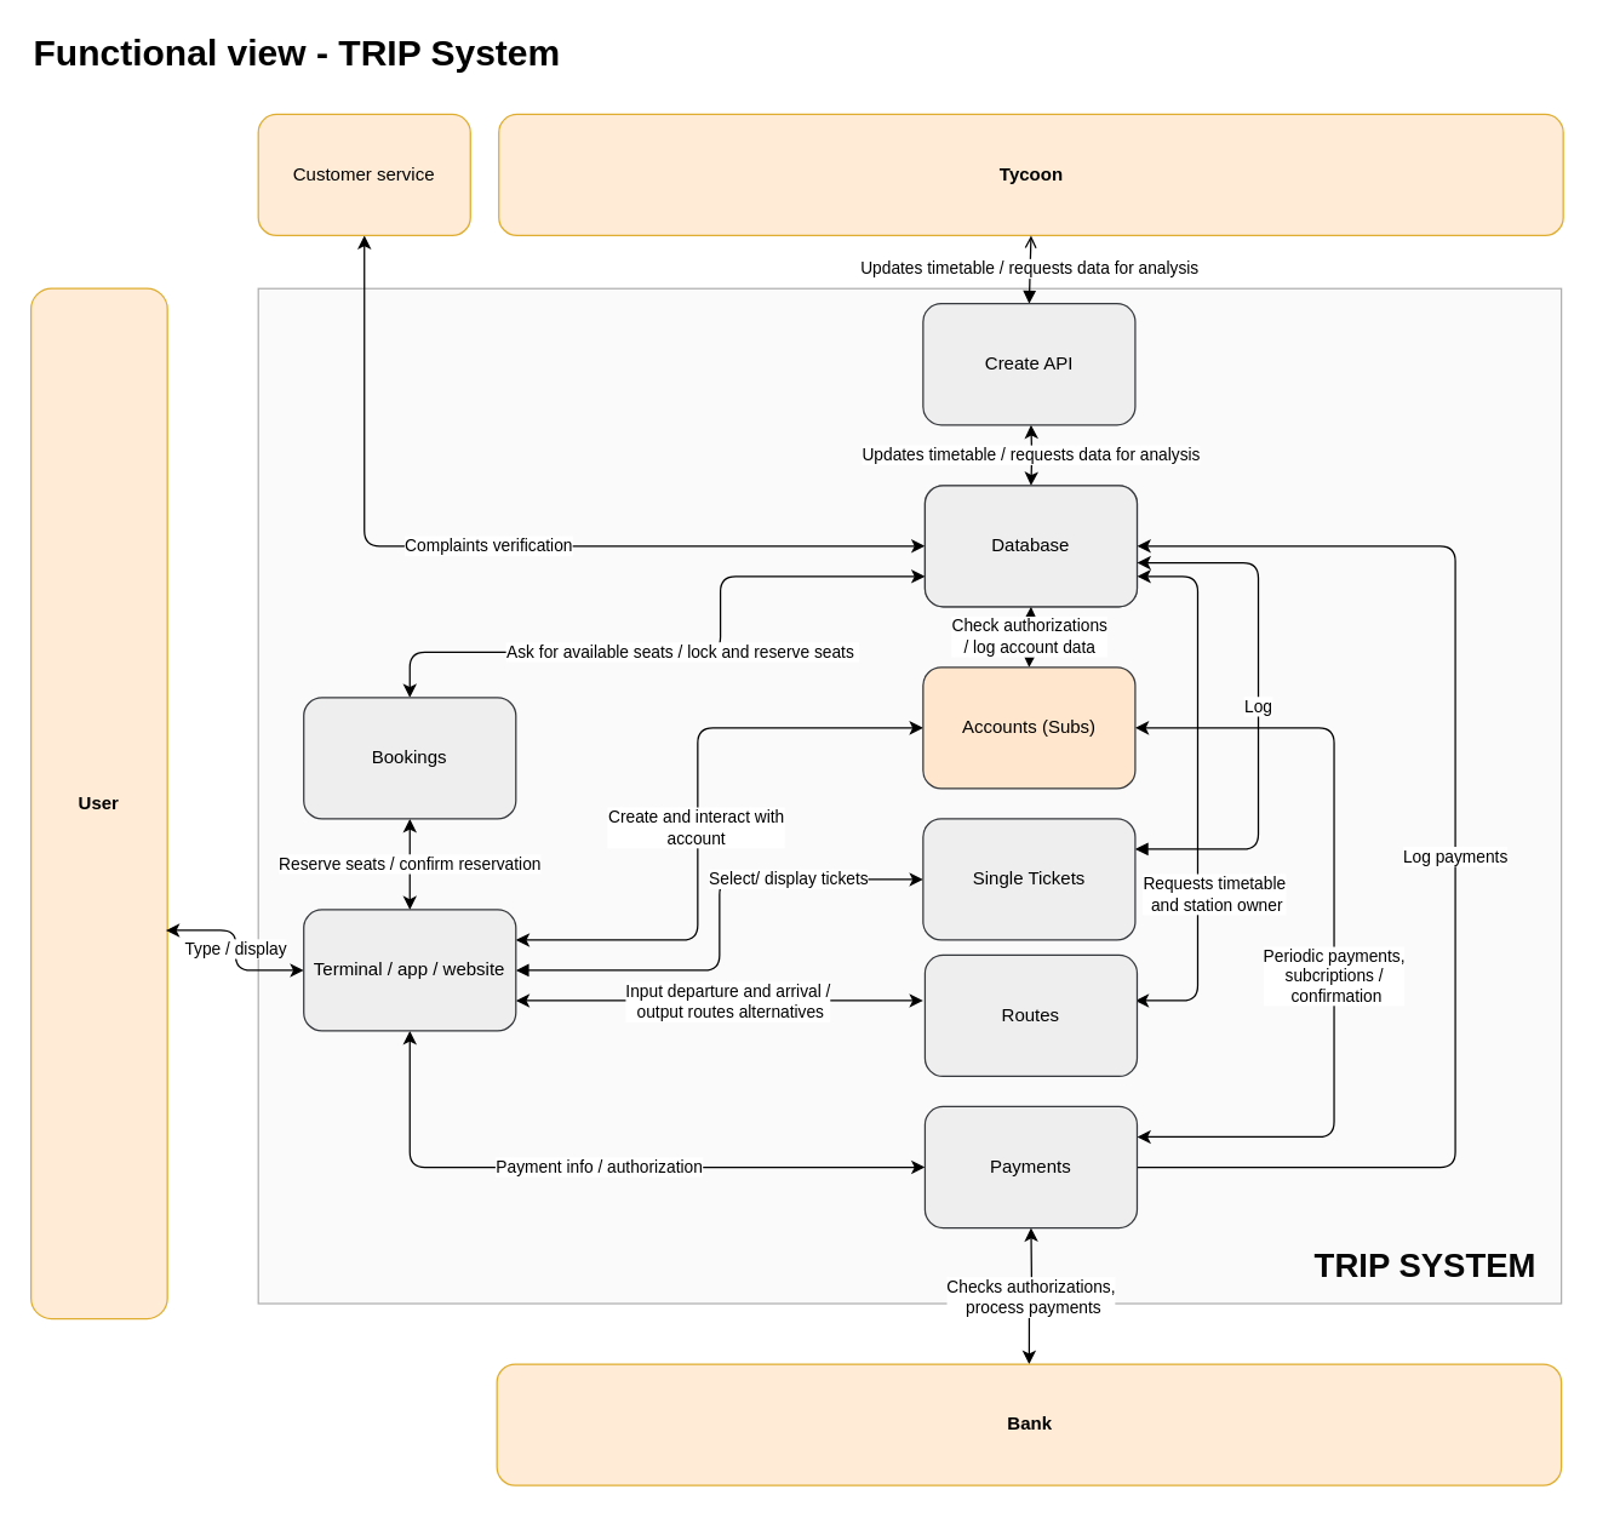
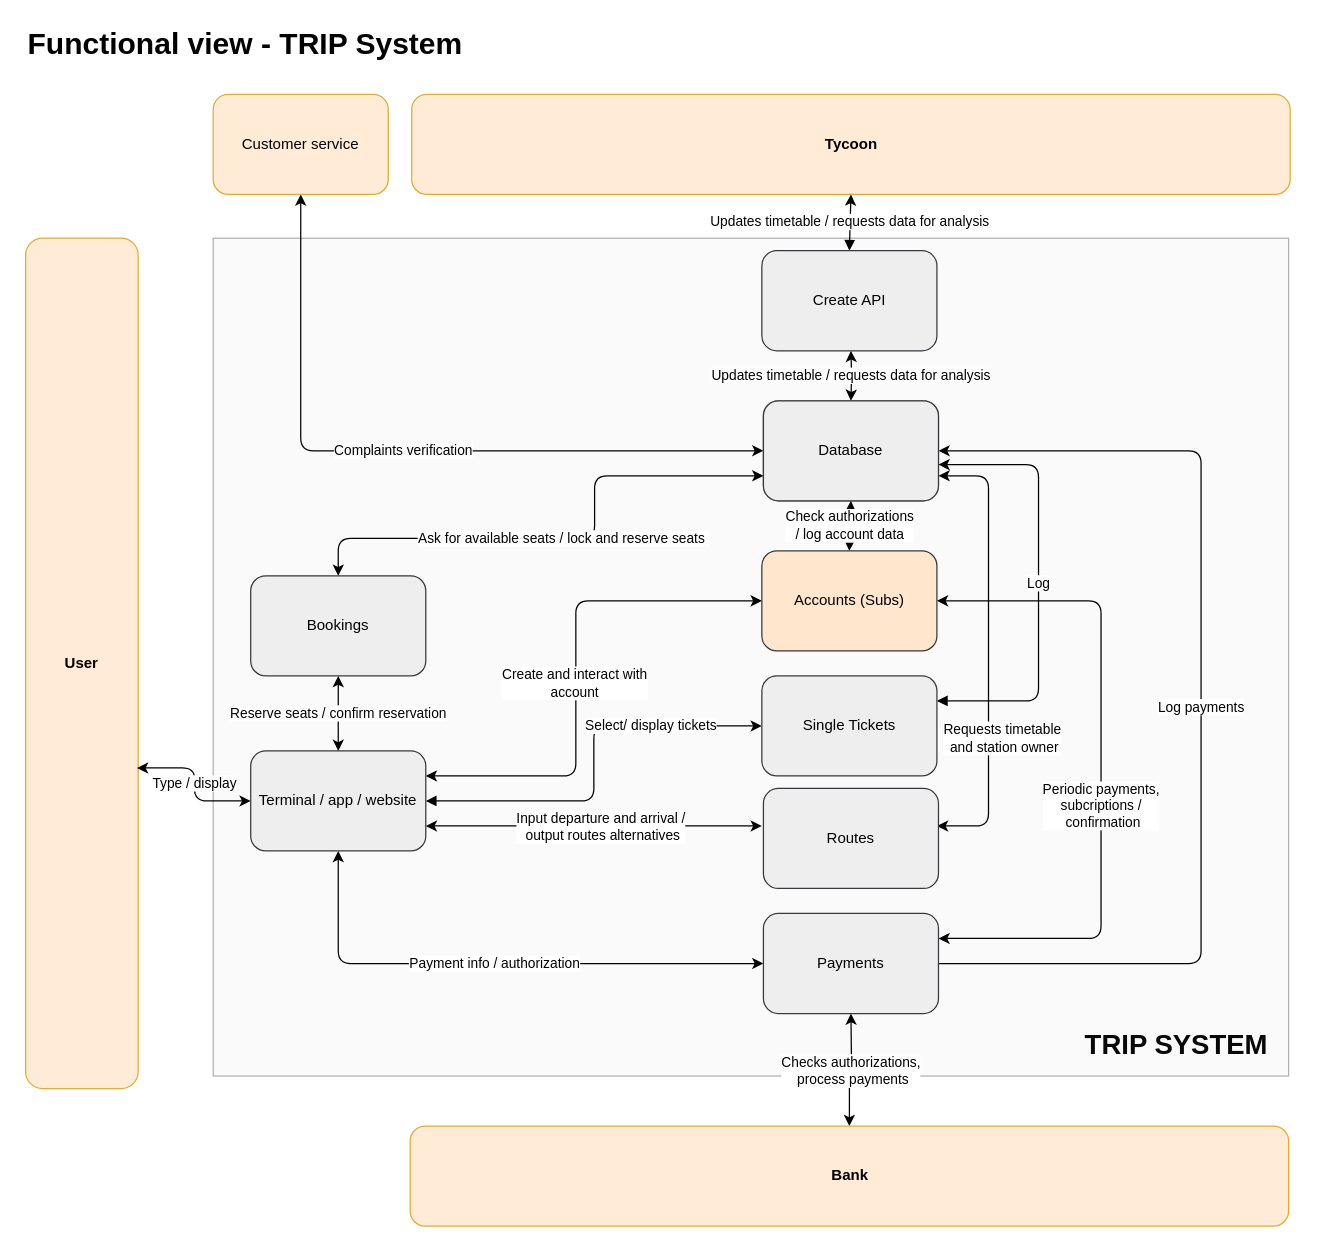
  <mxCell id="0" />
  <mxCell id="1" parent="0" />
  <mxCell id="2" value="" style="whiteSpace=wrap;html=1;shadow=0;glass=0;sketch=0;opacity=50;fillColor=#f5f5f5;strokeColor=#666666;fontColor=#333333;" parent="1" vertex="1"><mxGeometry x="170" y="190" width="860" height="670" as="geometry" /></mxCell>
  <mxCell id="3" value="&lt;b&gt;User&lt;/b&gt;" style="rounded=1;whiteSpace=wrap;html=1;fillColor=#ffe6cc;strokeColor=#d79b00;opacity=80;" parent="1" vertex="1"><mxGeometry x="20" y="190" width="90" height="680" as="geometry" /></mxCell>
  <mxCell id="4" value="Complaints verification" style="edgeStyle=orthogonalEdgeStyle;html=1;exitX=0;exitY=0.5;exitDx=0;exitDy=0;entryX=0.5;entryY=1;entryDx=0;entryDy=0;endArrow=classic;endFill=1;startArrow=classic;startFill=1;" parent="1" source="5" target="24" edge="1"><mxGeometry relative="1" as="geometry"><mxPoint as="offset" /></mxGeometry></mxCell>
  <mxCell id="5" value="Database" style="rounded=1;whiteSpace=wrap;html=1;fillColor=#f5f5f5;strokeColor=#666666;gradientColor=#b3b3b3;" parent="1" vertex="1"><mxGeometry x="610" y="320" width="140" height="80" as="geometry" /></mxCell>
  <mxCell id="6" value="Reserve seats / confirm reservation" style="edgeStyle=orthogonalEdgeStyle;html=1;exitX=0.5;exitY=0;exitDx=0;exitDy=0;entryX=0.5;entryY=1;entryDx=0;entryDy=0;startArrow=classic;startFill=1;" parent="1" source="14" target="16" edge="1"><mxGeometry relative="1" as="geometry"><mxPoint as="offset" /></mxGeometry></mxCell>
  <mxCell id="7" value="Payment info / authorization" style="edgeStyle=orthogonalEdgeStyle;html=1;exitX=0.5;exitY=1;exitDx=0;exitDy=0;entryX=0;entryY=0.5;entryDx=0;entryDy=0;startArrow=classic;startFill=1;" parent="1" source="14" edge="1"><mxGeometry relative="1" as="geometry"><Array as="points"><mxPoint x="270" y="770" /></Array><mxPoint x="610" y="770" as="targetPoint" /></mxGeometry></mxCell>
  <mxCell id="8" style="edgeStyle=orthogonalEdgeStyle;html=1;exitX=1;exitY=0.75;exitDx=0;exitDy=0;entryX=0;entryY=0.5;entryDx=0;entryDy=0;startArrow=classic;startFill=1;" parent="1" source="14" edge="1"><mxGeometry relative="1" as="geometry"><mxPoint x="608.75" y="660" as="targetPoint" /></mxGeometry></mxCell>
  <mxCell id="9" value="Input departure and arrival /&lt;br&gt;&amp;nbsp;output routes alternatives" style="edgeLabel;html=1;align=center;verticalAlign=middle;resizable=0;points=[];overflow=visible;perimeter=rectanglePerimeter;container=0;imageAspect=1;" parent="8" vertex="1" connectable="0"><mxGeometry x="0.548" y="1" relative="1" as="geometry"><mxPoint x="-68" y="1" as="offset" /></mxGeometry></mxCell>
  <mxCell id="10" style="edgeStyle=orthogonalEdgeStyle;html=1;exitX=1;exitY=0.25;exitDx=0;exitDy=0;entryX=0;entryY=0.5;entryDx=0;entryDy=0;startArrow=classic;startFill=1;" parent="1" source="14" target="32" edge="1"><mxGeometry relative="1" as="geometry"><Array as="points"><mxPoint x="460" y="620" /><mxPoint x="460" y="480" /></Array></mxGeometry></mxCell>
  <mxCell id="11" value="Create and interact with &lt;br&gt;account&lt;br&gt;" style="edgeLabel;html=1;align=center;verticalAlign=middle;resizable=0;points=[];" parent="10" vertex="1" connectable="0"><mxGeometry x="0.059" y="2" relative="1" as="geometry"><mxPoint y="21" as="offset" /></mxGeometry></mxCell>
  <mxCell id="12" value="Type / display" style="html=1;exitX=0;exitY=0.5;exitDx=0;exitDy=0;entryX=0.989;entryY=0.623;entryDx=0;entryDy=0;entryPerimeter=0;edgeStyle=orthogonalEdgeStyle;startArrow=classic;startFill=1;" parent="1" source="14" target="3" edge="1"><mxGeometry relative="1" as="geometry"><mxPoint x="140" y="640" as="targetPoint" /></mxGeometry></mxCell>
  <mxCell id="13" value="Select/ display tickets" style="edgeStyle=orthogonalEdgeStyle;html=1;exitX=1;exitY=0.5;exitDx=0;exitDy=0;startArrow=block;startFill=1;" parent="1" source="14" target="34" edge="1"><mxGeometry x="0.46" relative="1" as="geometry"><mxPoint as="offset" /></mxGeometry></mxCell>
  <mxCell id="14" value="Terminal / app / website" style="rounded=1;whiteSpace=wrap;html=1;fillColor=#eeeeee;strokeColor=#36393d;" parent="1" vertex="1"><mxGeometry x="200" y="600" width="140" height="80" as="geometry" /></mxCell>
  <mxCell id="15" value="Ask for available seats / lock and reserve seats&amp;nbsp;" style="edgeStyle=orthogonalEdgeStyle;html=1;exitX=0.5;exitY=0;exitDx=0;exitDy=0;entryX=0;entryY=0.75;entryDx=0;entryDy=0;startArrow=classic;startFill=1;" parent="1" source="16" target="5" edge="1"><mxGeometry relative="1" as="geometry"><mxPoint as="offset" /><Array as="points"><mxPoint x="270" y="430" /><mxPoint x="475" y="430" /><mxPoint x="475" y="380" /></Array></mxGeometry></mxCell>
  <mxCell id="16" value="Bookings" style="rounded=1;whiteSpace=wrap;html=1;fillColor=#eeeeee;strokeColor=#36393d;" parent="1" vertex="1"><mxGeometry x="200" y="460" width="140" height="80" as="geometry" /></mxCell>
  <mxCell id="17" value="Log payments" style="edgeStyle=orthogonalEdgeStyle;html=1;exitX=1;exitY=0.5;exitDx=0;exitDy=0;entryX=1;entryY=0.5;entryDx=0;entryDy=0;" parent="1" target="5" edge="1"><mxGeometry relative="1" as="geometry"><Array as="points"><mxPoint x="960" y="770" /><mxPoint x="960" y="360" /></Array><mxPoint as="offset" /><mxPoint x="750" y="770" as="sourcePoint" /></mxGeometry></mxCell>
  <mxCell id="18" value="Checks authorizations,&lt;br&gt;&amp;nbsp;process payments" style="edgeStyle=orthogonalEdgeStyle;html=1;exitX=0.5;exitY=1;exitDx=0;exitDy=0;entryX=0.5;entryY=0;entryDx=0;entryDy=0;startArrow=classic;startFill=1;" parent="1" target="23" edge="1"><mxGeometry relative="1" as="geometry"><mxPoint x="680" y="810" as="sourcePoint" /></mxGeometry></mxCell>
  <mxCell id="19" style="edgeStyle=orthogonalEdgeStyle;html=1;exitX=1;exitY=0.5;exitDx=0;exitDy=0;entryX=1;entryY=0.75;entryDx=0;entryDy=0;startArrow=classic;startFill=1;" parent="1" target="5" edge="1"><mxGeometry relative="1" as="geometry"><Array as="points"><mxPoint x="790" y="660" /><mxPoint x="790" y="380" /></Array><mxPoint x="748.75" y="660" as="sourcePoint" /></mxGeometry></mxCell>
  <mxCell id="20" value="Requests timetable&lt;br&gt;&amp;nbsp;and station owner" style="edgeLabel;html=1;align=center;verticalAlign=middle;resizable=0;points=[];labelBackgroundColor=default;labelBorderColor=none;" parent="19" vertex="1" connectable="0"><mxGeometry x="-0.379" y="1" relative="1" as="geometry"><mxPoint x="11" as="offset" /></mxGeometry></mxCell>
  <mxCell id="21" value="Periodic payments,&lt;br&gt;subcriptions /&lt;br&gt;&amp;nbsp;confirmation" style="edgeStyle=orthogonalEdgeStyle;html=1;exitX=1;exitY=0.5;exitDx=0;exitDy=0;entryX=1;entryY=0.25;entryDx=0;entryDy=0;startArrow=classic;startFill=1;" parent="1" edge="1"><mxGeometry x="0.109" relative="1" as="geometry"><mxPoint x="750" y="750" as="targetPoint" /><Array as="points"><mxPoint x="880" y="480" /><mxPoint x="880" y="750" /></Array><mxPoint x="748.75" y="480" as="sourcePoint" /><mxPoint as="offset" /></mxGeometry></mxCell>
  <mxCell id="22" value="Check authorizations &lt;br&gt;/ log account data" style="edgeStyle=orthogonalEdgeStyle;html=1;exitX=0.5;exitY=0;exitDx=0;exitDy=0;entryX=0.5;entryY=1;entryDx=0;entryDy=0;startArrow=classic;startFill=1;" parent="1" target="5" edge="1"><mxGeometry relative="1" as="geometry"><mxPoint x="678.75" y="440" as="sourcePoint" /></mxGeometry></mxCell>
  <mxCell id="23" value="&lt;b&gt;Bank&lt;/b&gt;" style="rounded=1;whiteSpace=wrap;html=1;fillColor=#ffe6cc;strokeColor=#d79b00;opacity=80;" parent="1" vertex="1"><mxGeometry x="327.5" y="900" width="702.5" height="80" as="geometry" /></mxCell>
  <mxCell id="24" value="Customer service" style="rounded=1;whiteSpace=wrap;html=1;fillColor=#ffe6cc;strokeColor=#d79b00;opacity=80;" parent="1" vertex="1"><mxGeometry x="170" y="75" width="140" height="80" as="geometry" /></mxCell>
  <mxCell id="25" value="Updates timetable / requests data for analysis" style="edgeStyle=orthogonalEdgeStyle;html=1;entryX=0.5;entryY=0;entryDx=0;entryDy=0;startArrow=classic;startFill=1;" parent="1" target="5" edge="1"><mxGeometry relative="1" as="geometry"><mxPoint x="680" y="280" as="sourcePoint" /></mxGeometry></mxCell>
  <mxCell id="26" value="&lt;b&gt;Tycoon&lt;/b&gt;" style="rounded=1;whiteSpace=wrap;html=1;fillColor=#ffe6cc;strokeColor=#d79b00;opacity=80;" parent="1" vertex="1"><mxGeometry x="328.75" y="75" width="702.5" height="80" as="geometry" /></mxCell>
  <mxCell id="27" value="&lt;h1&gt;Functional view - TRIP System&lt;/h1&gt;" style="text;strokeColor=none;align=left;fillColor=none;html=1;verticalAlign=middle;whiteSpace=wrap;rounded=0;" parent="1" vertex="1"><mxGeometry x="20" y="20" width="670" height="30" as="geometry" /></mxCell>
  <mxCell id="28" value="&lt;h1&gt;&lt;b&gt;&lt;font color=&quot;#080808&quot;&gt;TRIP SYSTEM&lt;/font&gt;&lt;/b&gt;&lt;/h1&gt;" style="edgeLabel;html=1;align=center;verticalAlign=middle;resizable=0;points=[];labelBackgroundColor=none;" parent="1" vertex="1" connectable="0"><mxGeometry x="955" y="820" as="geometry"><mxPoint x="-16" y="15" as="offset" /></mxGeometry></mxCell>
  <mxCell id="29" value="Payments" style="rounded=1;whiteSpace=wrap;html=1;fillColor=#eeeeee;strokeColor=#36393d;" parent="1" vertex="1"><mxGeometry x="610" y="730" width="140" height="80" as="geometry" /></mxCell>
  <mxCell id="30" value="Routes" style="rounded=1;whiteSpace=wrap;html=1;fillColor=#eeeeee;strokeColor=#36393d;" parent="1" vertex="1"><mxGeometry x="610" y="630" width="140" height="80" as="geometry" /></mxCell>
  <mxCell id="31" value="Database" style="rounded=1;whiteSpace=wrap;html=1;fillColor=#eeeeee;strokeColor=#36393d;" parent="1" vertex="1"><mxGeometry x="610" y="320" width="140" height="80" as="geometry" /></mxCell>
  <mxCell id="32" value="Accounts (Subs)" style="rounded=1;whiteSpace=wrap;html=1;fillColor=#ffe6cc;strokeColor=#36393d;" parent="1" vertex="1"><mxGeometry x="608.75" y="440" width="140" height="80" as="geometry" /></mxCell>
  <mxCell id="33" value="Log" style="edgeStyle=orthogonalEdgeStyle;html=1;exitX=1;exitY=0.25;exitDx=0;exitDy=0;entryX=1;entryY=0.638;entryDx=0;entryDy=0;entryPerimeter=0;startArrow=block;startFill=1;" parent="1" source="34" target="31" edge="1"><mxGeometry relative="1" as="geometry"><Array as="points"><mxPoint x="830" y="560" /><mxPoint x="830" y="371" /></Array></mxGeometry></mxCell>
  <mxCell id="34" value="Single Tickets" style="rounded=1;whiteSpace=wrap;html=1;fillColor=#eeeeee;strokeColor=#36393d;" parent="1" vertex="1"><mxGeometry x="608.75" y="540" width="140" height="80" as="geometry" /></mxCell>
- <mxCell id="35" value="Updates timetable / requests data for analysis" style="edgeStyle=none;html=1;exitX=0.5;exitY=0;exitDx=0;exitDy=0;entryX=0.5;entryY=1;entryDx=0;entryDy=0;startArrow=block;startFill=1;endArrow=open;" edge="1" parent="1" source="36" target="26"><mxGeometry relative="1" as="geometry" /></mxCell>
+ <mxCell id="35" value="Updates timetable / requests data for analysis" style="edgeStyle=none;html=1;exitX=0.5;exitY=0;exitDx=0;exitDy=0;entryX=0.5;entryY=1;entryDx=0;entryDy=0;startArrow=block;startFill=1;" edge="1" parent="1" source="36" target="26"><mxGeometry relative="1" as="geometry" /></mxCell>
  <mxCell id="36" value="Create API" style="rounded=1;whiteSpace=wrap;html=1;fillColor=#eeeeee;strokeColor=#36393d;" vertex="1" parent="1"><mxGeometry x="608.75" y="200" width="140" height="80" as="geometry" /></mxCell>
